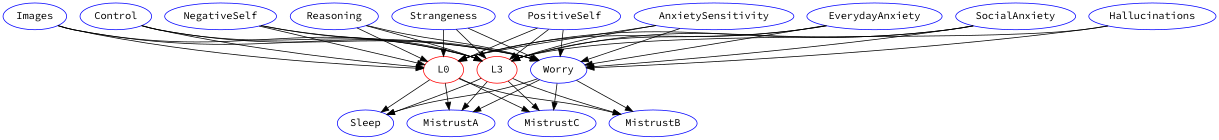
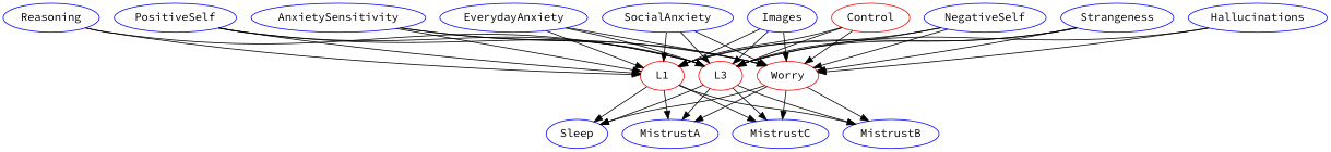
  digraph {
    fontname="Source Code Pro"
    node [color=blue fontname="Source Code Pro"]
    edge [color=black fontname="Source Code Pro"]
    MistrustC
-   L1 [color=red label=L0]
+   L1 [color=red]
    MistrustB
    Sleep
    MistrustA
    Images
-   Worry
+   Worry [color=red]
    n8 [color=red label=L3]
-   Control
+   Control [color=red]
    NegativeSelf
    Reasoning
    Strangeness
    PositiveSelf
    AnxietySensitivity
    EverydayAnxiety
    SocialAnxiety
    Hallucinations
    subgraph sub_1 {
    }
    subgraph sub_2 {
      MistrustC
      L1
      MistrustB
      Sleep
      MistrustA
      Images
      Worry
      n8
      Control
      NegativeSelf
      Reasoning
      Strangeness
      PositiveSelf
      AnxietySensitivity
      EverydayAnxiety
      SocialAnxiety
      Hallucinations
    }
    L1 -> MistrustC
    L1 -> MistrustB
    L1 -> Sleep
    L1 -> MistrustA
    Images -> L1
    Images -> Worry
    Images -> n8
    Worry -> MistrustC
    Worry -> MistrustB
    Worry -> Sleep
    Worry -> MistrustA
    n8 -> MistrustC
    n8 -> MistrustB
    n8 -> Sleep
    n8 -> MistrustA
    Control -> L1
    Control -> Worry
    Control -> n8
    NegativeSelf -> L1
    NegativeSelf -> Worry
    NegativeSelf -> n8
    Reasoning -> L1
-   Reasoning -> Worry
    Reasoning -> n8
    Strangeness -> L1
    Strangeness -> Worry
    Strangeness -> n8
    PositiveSelf -> L1
    PositiveSelf -> Worry
    PositiveSelf -> n8
    AnxietySensitivity -> L1
    AnxietySensitivity -> Worry
    AnxietySensitivity -> n8
    EverydayAnxiety -> L1
    EverydayAnxiety -> Worry
    EverydayAnxiety -> n8
    SocialAnxiety -> L1
    SocialAnxiety -> Worry
    SocialAnxiety -> n8
    Hallucinations -> Worry
    Hallucinations -> n8
  }
